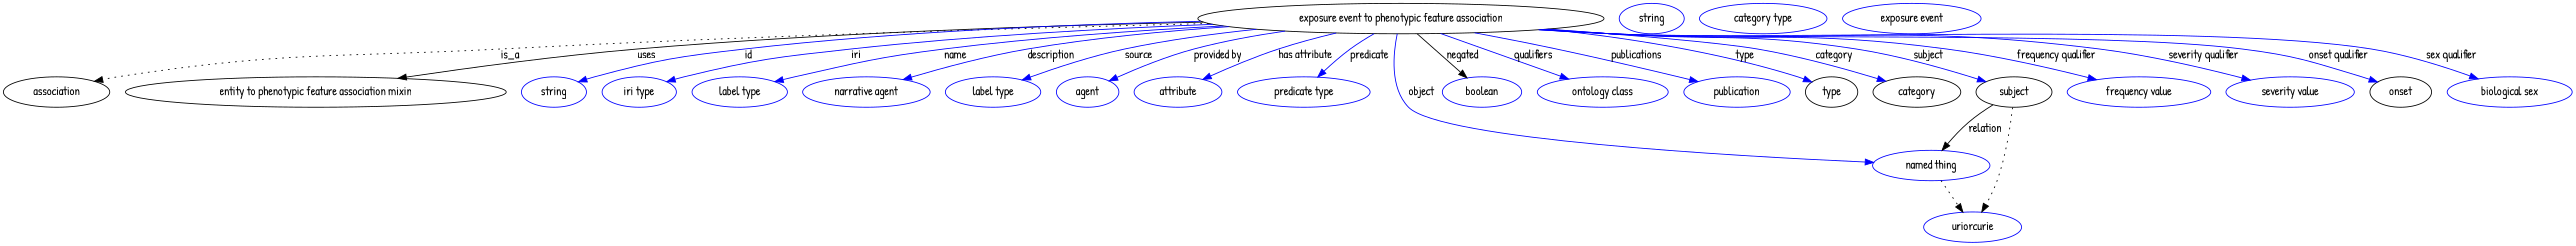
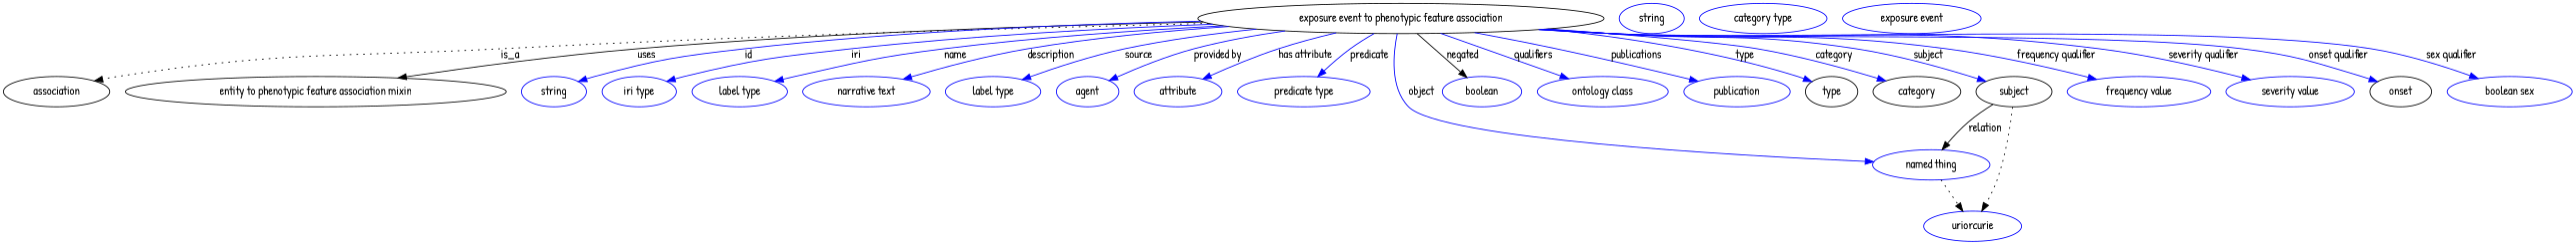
  digraph {
    fontname="Patrick Hand"
    node [fontname="Patrick Hand" color=blue]
    edge [fontname="Patrick Hand" style=solid color=blue]
    n1 [height=0.5 label="exposure event to phenotypic feature association" width=6.68 color=""]
    association [height=0.5 width=1.7512 color=""]
    "entity to phenotypic feature association mixin" [height=0.5 width=6.2647 color=""]
    n4 [height=0.5 label=string width=1.0652]
    n5 [height=0.5 label="iri type" width=1.2277]
    n6 [height=0.5 label="label type" width=1.5707]
-   n7 [height=0.5 label="narrative agent" width=2.0943]
+   n7 [height=0.5 label="narrative text" width=2.0943]
    n8 [height=0.5 label="label type" width=1.5707]
    n9 [height=0.5 label=agent width=1.0291]
    n10 [height=0.5 label=attribute width=1.4443]
    n11 [height=0.5 label="predicate type" width=2.1845]
    n12 [height=0.5 label="named thing" width=1.9318]
    n13 [height=0.5 label=boolean width=1.2999]
    n14 [height=0.5 label="ontology class" width=2.1484]
    n15 [height=0.5 label=publication width=1.7512]
    type [height=0.5 width=0.86659 color=""]
    category [height=0.5 width=1.4443 color=""]
    subject [height=0.5 width=1.2457 color=""]
    n19 [height=0.5 label="frequency value" width=2.3651]
    n20 [height=0.5 label="severity value" width=2.1123]
    n21 [color=black height=0.5 label=onset width=1.011]
-   n22 [height=0.5 label="biological sex" width=2.0582]
+   n22 [height=0.5 label="boolean sex" width=2.0582]
    n23 [height=0.5 label=uriorcurie width=1.6068]
    n24 [height=0.5 label=string width=1.0652]
    n25 [height=0.5 label="category type" width=2.0943]
    n26 [height=0.5 label="exposure event" width=2.2748]
    n1 -> association [label=is_a style=dotted color=""]
    n1 -> "entity to phenotypic feature association mixin" [label=uses style="" color=""]
    n1 -> n4 [label=id]
    n1 -> n5 [label=iri]
    n1 -> n6 [label=name]
    n1 -> n7 [label=description]
    n1 -> n8 [label=source]
    n1 -> n9 [label="provided by"]
    n1 -> n10 [label="has attribute"]
    n1 -> n11 [label=predicate]
    n1 -> n12 [label=object]
    n1 -> n13 [color=black label=negated]
    n1 -> n14 [label=qualifiers]
    n1 -> n15 [label=publications]
    n1 -> type [label=type]
    n1 -> category [label=category]
    n1 -> subject [label=subject]
    n1 -> n19 [label="frequency qualifier"]
    n1 -> n20 [label="severity qualifier"]
    n1 -> n21 [label="onset qualifier"]
    n1 -> n22 [label="sex qualifier"]
    n12 -> n23 [style=dotted color=""]
    subject -> n12 [label=relation style="" color=""]
    subject -> n23 [style=dotted color=""]
  }
